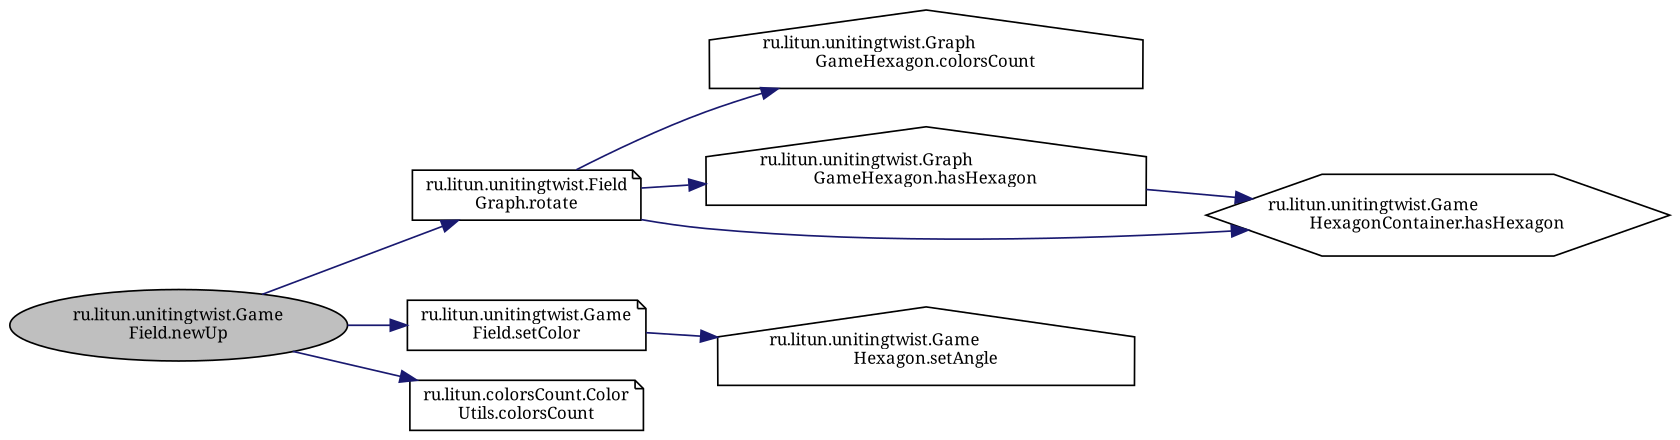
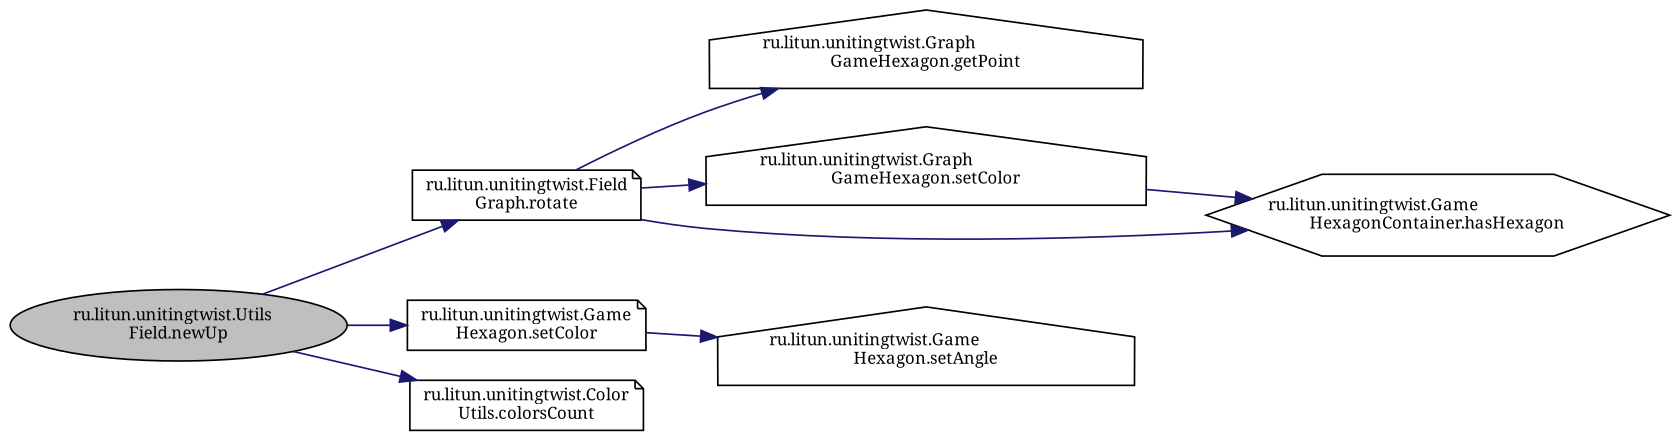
  digraph {
    fontname="Noto Serif"
    rankdir=LR
    node [color=black fillcolor=white fontname="Noto Serif" fontsize=10 shape=note style=filled]
    edge [color=midnightblue fontname="Noto Serif" fontsize=10 labelfontname=Helvetica labelfontsize=10 style=solid]
-   n1 [fillcolor=grey75 fontcolor=black height=0.2 label="ru.litun.unitingtwist.Game\lField.newUp" shape=ellipse width=0.4]
+   n1 [fillcolor=grey75 fontcolor=black height=0.2 label="ru.litun.unitingtwist.Utils\lField.newUp" shape=ellipse width=0.4]
    n2 [height=0.2 label="ru.litun.unitingtwist.Field\lGraph.rotate" width=0.4]
-   n3 [height=0.2 label="ru.litun.unitingtwist.Game\lField.setColor" width=0.4]
-   n4 [height=0.2 label="ru.litun.colorsCount.Color\lUtils.colorsCount" width=0.4]
-   n5 [height=0.2 label="ru.litun.unitingtwist.Graph\lGameHexagon.colorsCount" shape=house width=0.4]
-   n6 [height=0.2 label="ru.litun.unitingtwist.Graph\lGameHexagon.hasHexagon" shape=house width=0.4]
+   n3 [height=0.2 label="ru.litun.unitingtwist.Game\lHexagon.setColor" width=0.4]
+   n4 [height=0.2 label="ru.litun.unitingtwist.Color\lUtils.colorsCount" width=0.4]
+   n5 [height=0.2 label="ru.litun.unitingtwist.Graph\lGameHexagon.getPoint" shape=house width=0.4]
+   n6 [height=0.2 label="ru.litun.unitingtwist.Graph\lGameHexagon.setColor" shape=house width=0.4]
    n7 [height=0.2 label="ru.litun.unitingtwist.Game\lHexagonContainer.hasHexagon" shape=hexagon width=0.4]
    n8 [height=0.2 label="ru.litun.unitingtwist.Game\lHexagon.setAngle" shape=house width=0.4]
    n1 -> n2
    n1 -> n3
    n1 -> n4
    n2 -> n5
    n2 -> n6
    n2 -> n7
    n3 -> n8
    n6 -> n7
  }
